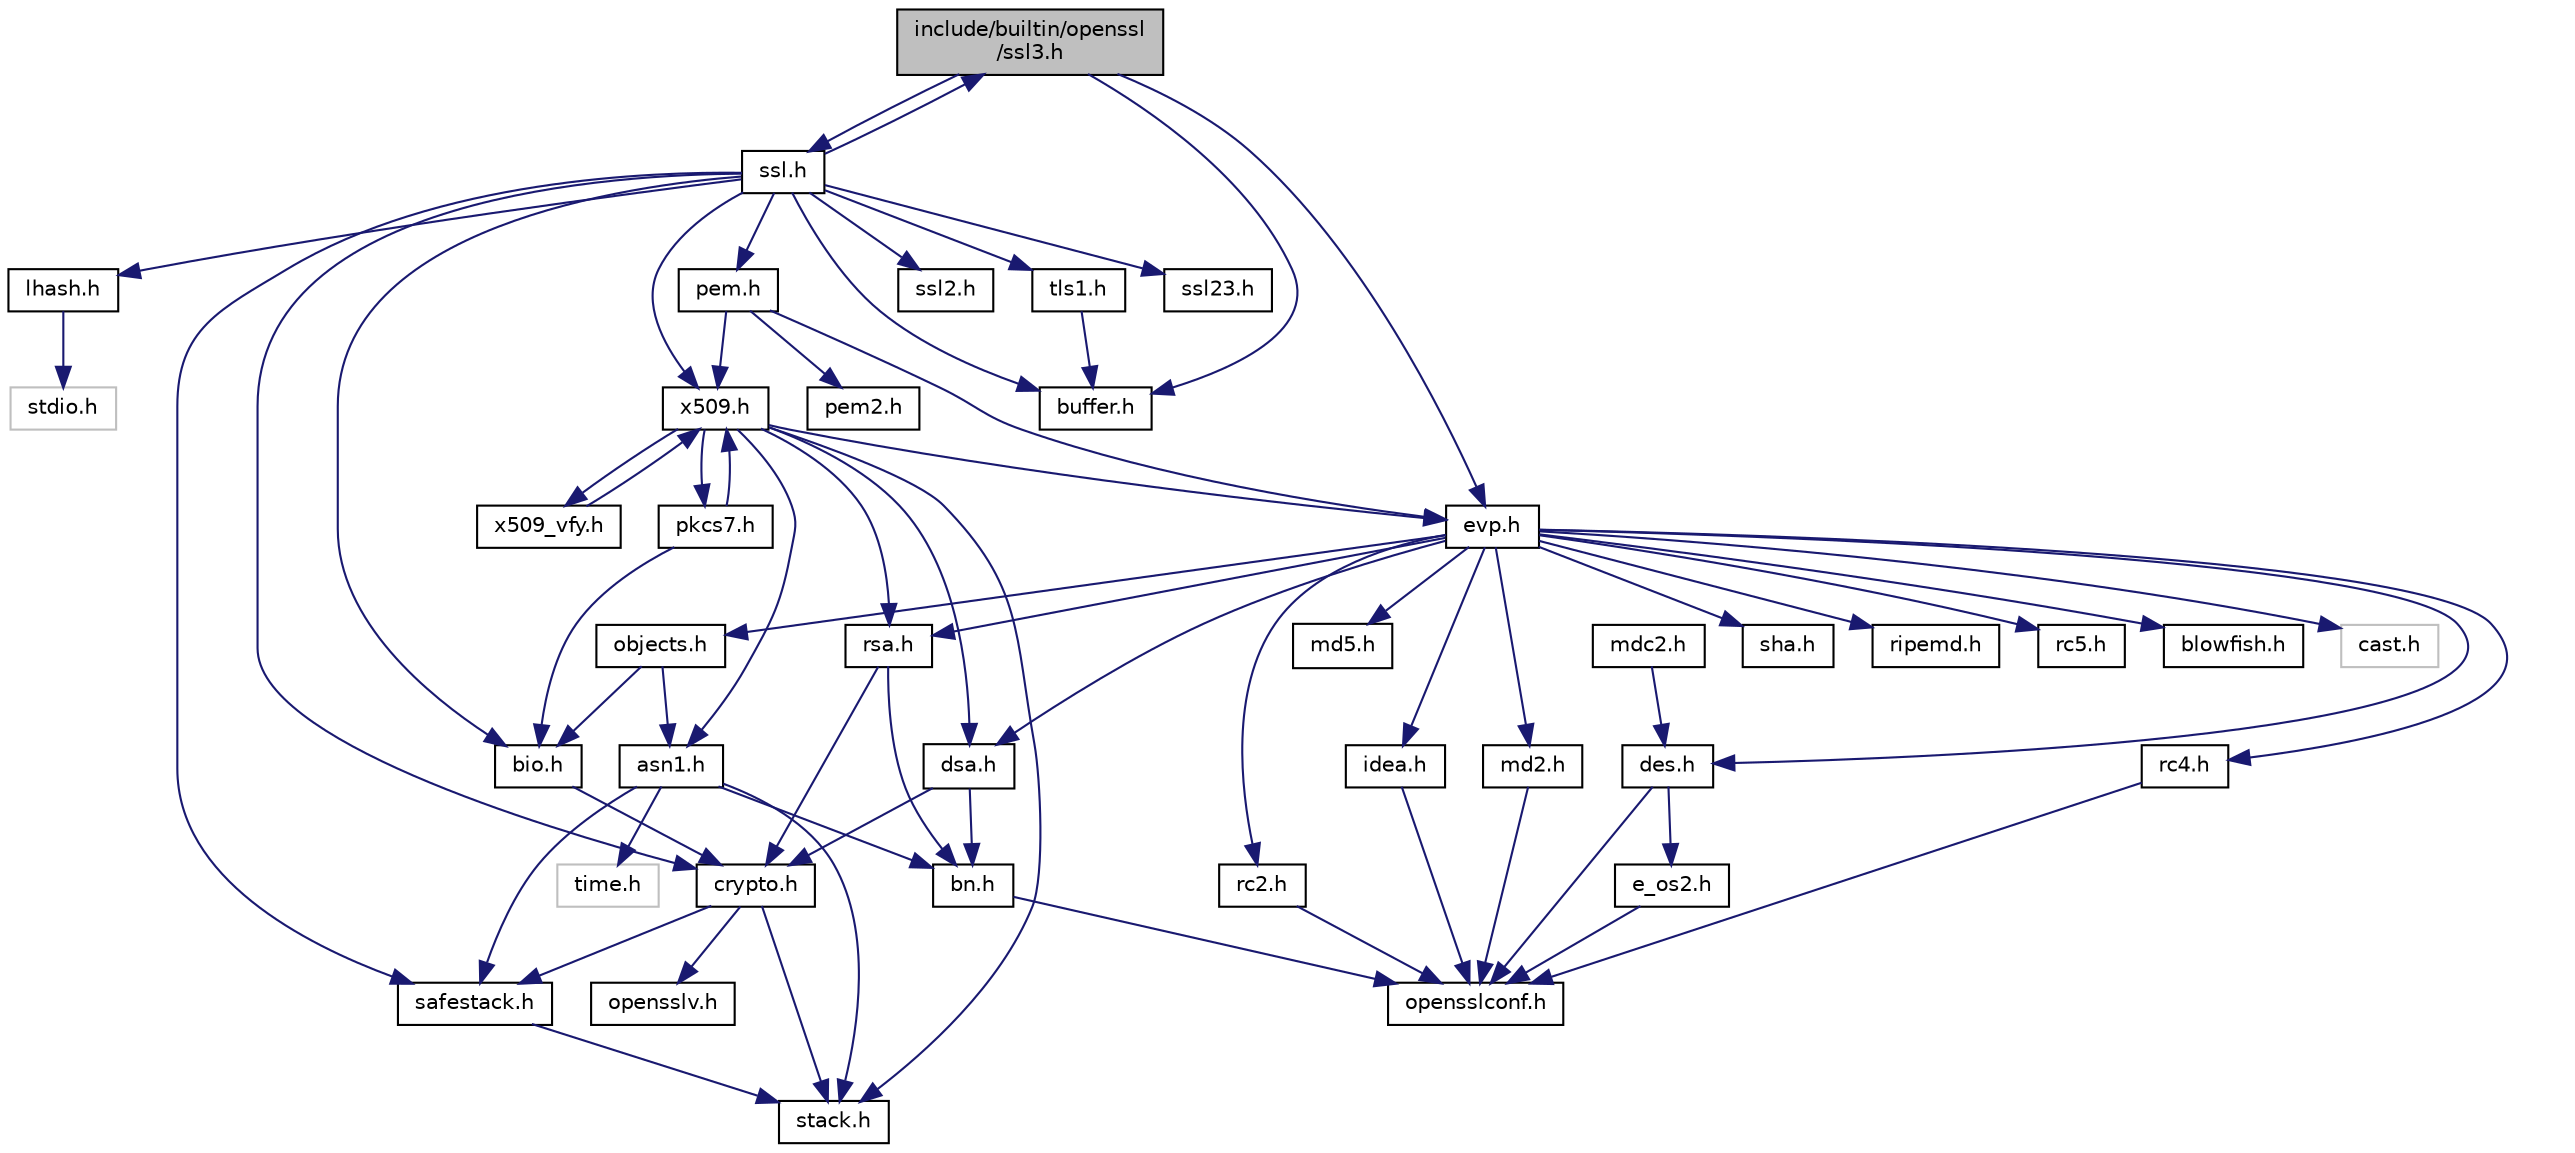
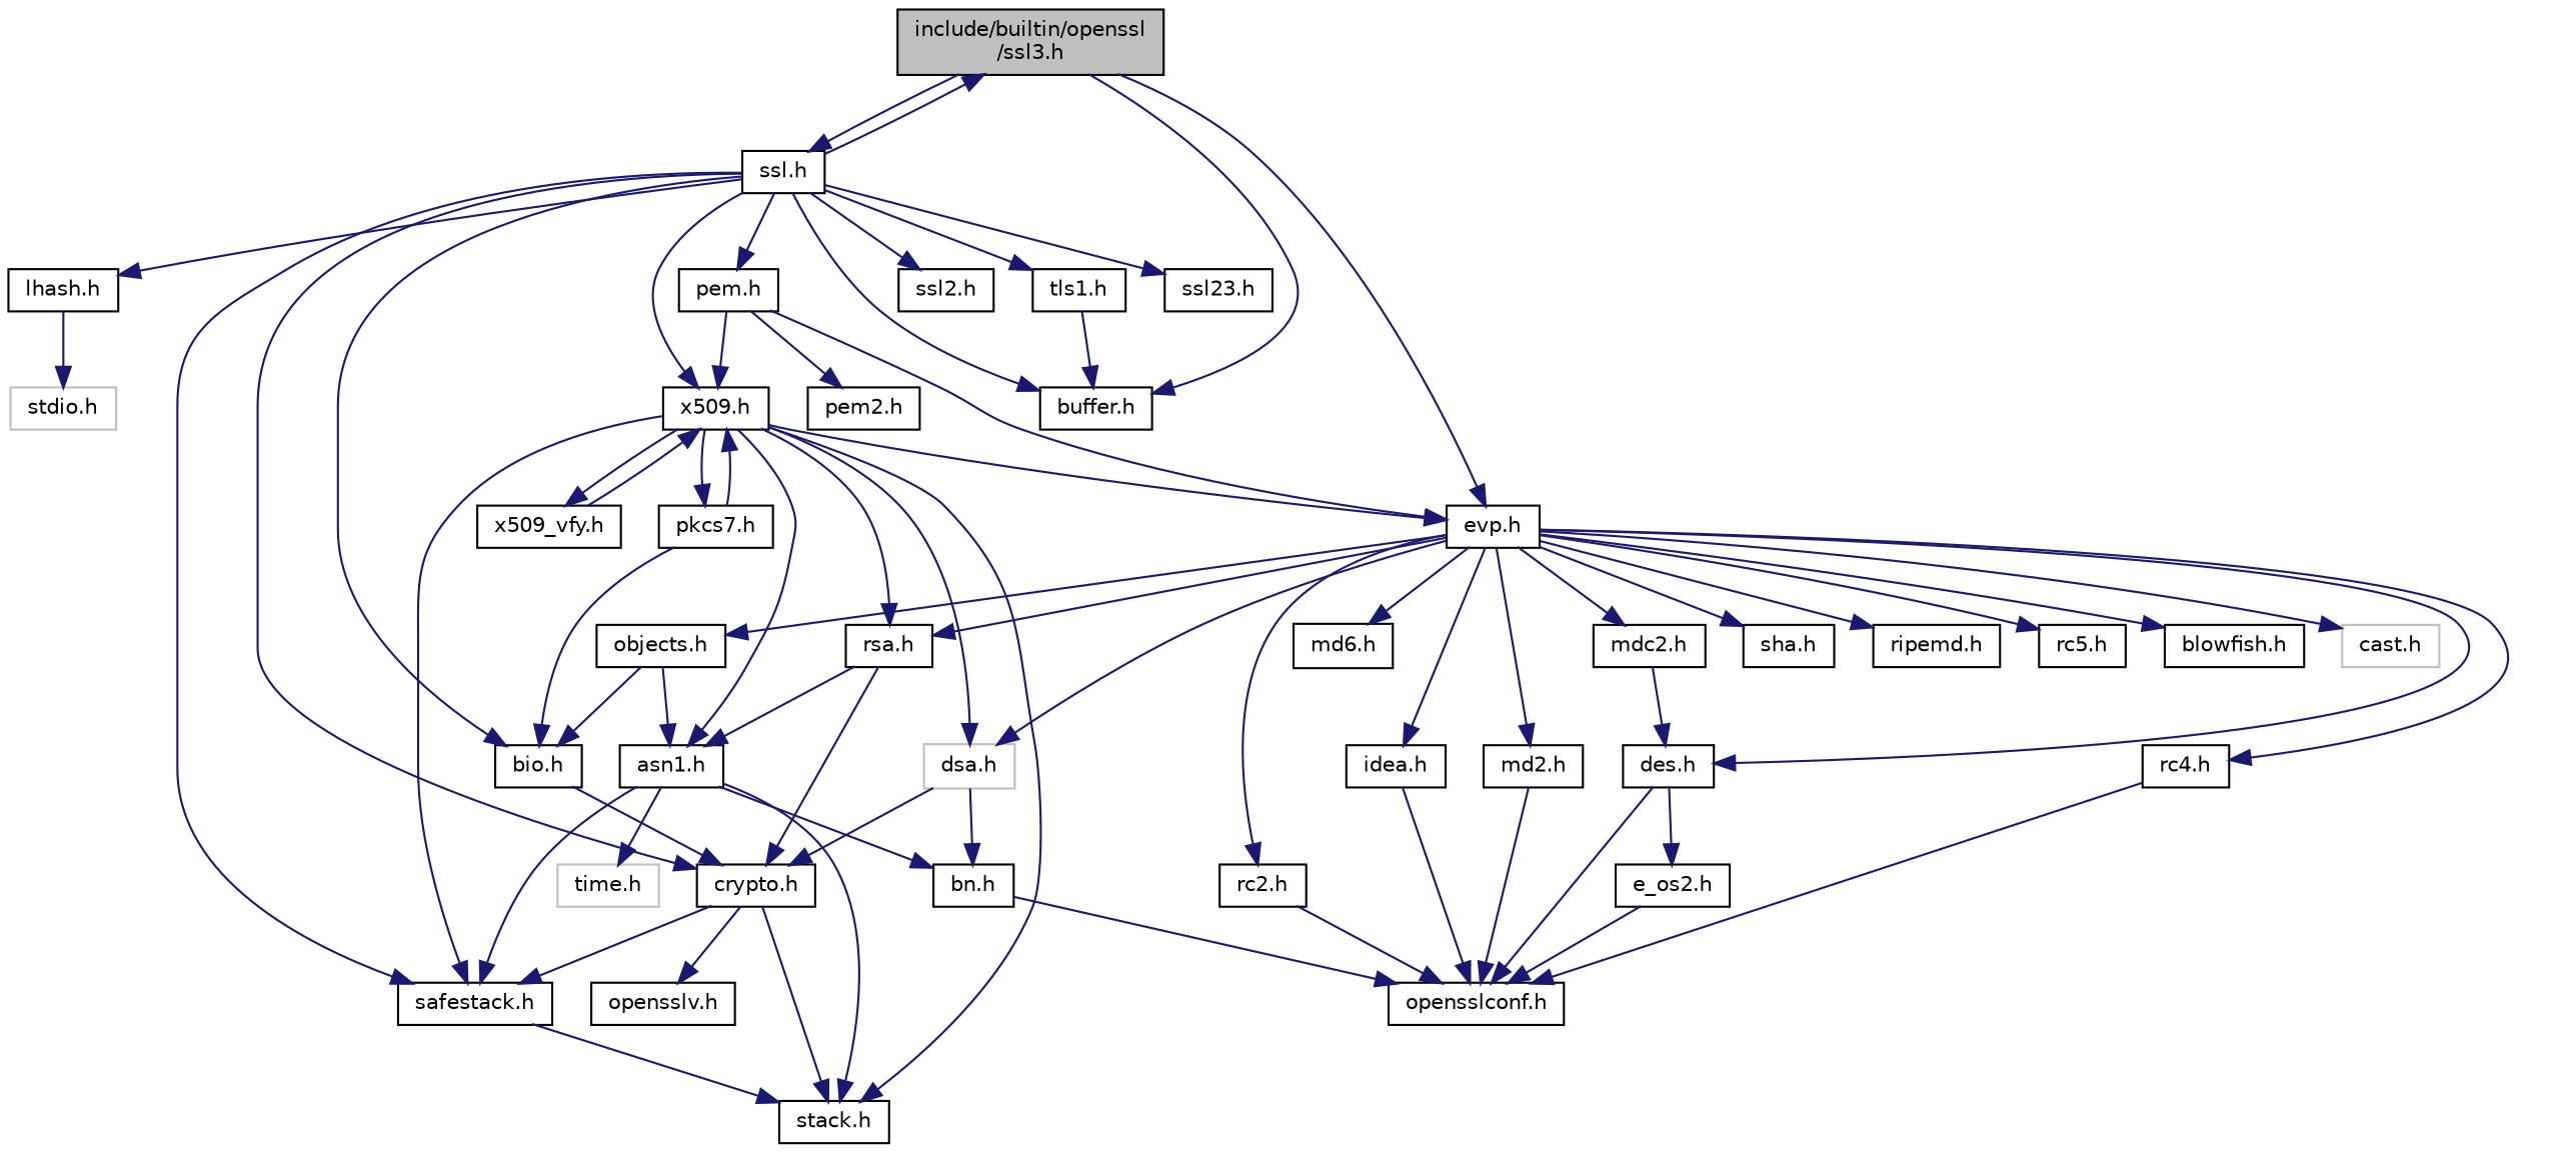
  digraph {
    node [color=black fillcolor=white fontname=Helvetica fontsize=10 shape=record style=filled]
    edge [color=midnightblue fontname=Helvetica fontsize=10 labelfontname=Helvetica labelfontsize=10 style=solid]
    n1 [fillcolor=grey75 fontcolor=black height=0.2 label="include/builtin/openssl\l/ssl3.h" width=0.4]
    n2 [height=0.2 label="buffer.h" width=0.4]
    n3 [height=0.2 label="evp.h" width=0.4]
    n4 [height=0.2 label="ssl.h" width=0.4]
    n5 [height=0.2 label="md2.h" width=0.4]
-   n6 [height=0.2 label="md5.h" width=0.4]
+   n6 [height=0.2 label="md6.h" width=0.4]
    n7 [height=0.2 label="sha.h" width=0.4]
    n8 [height=0.2 label="ripemd.h" width=0.4]
    n9 [height=0.2 label="des.h" width=0.4]
    n10 [height=0.2 label="rc4.h" width=0.4]
    n11 [height=0.2 label="rc2.h" width=0.4]
    n12 [height=0.2 label="rc5.h" width=0.4]
    n13 [height=0.2 label="blowfish.h" width=0.4]
    n14 [color=grey75 height=0.2 label="cast.h" width=0.4]
    n15 [height=0.2 label="idea.h" width=0.4]
    n16 [height=0.2 label="mdc2.h" width=0.4]
    n17 [height=0.2 label="rsa.h" width=0.4]
-   n18 [height=0.2 label="dsa.h" width=0.4]
+   n18 [color=grey75 height=0.2 label="dsa.h" width=0.4]
    n19 [height=0.2 label="objects.h" width=0.4]
    n20 [height=0.2 label="crypto.h" width=0.4]
    n21 [height=0.2 label="safestack.h" width=0.4]
    n22 [height=0.2 label="bio.h" width=0.4]
    n23 [height=0.2 label="lhash.h" width=0.4]
    n24 [height=0.2 label="pem.h" width=0.4]
    n25 [height=0.2 label="x509.h" width=0.4]
    n26 [height=0.2 label="ssl2.h" width=0.4]
    n27 [height=0.2 label="tls1.h" width=0.4]
    n28 [height=0.2 label="ssl23.h" width=0.4]
    n29 [height=0.2 label="opensslconf.h" width=0.4]
    n30 [height=0.2 label="e_os2.h" width=0.4]
    n31 [height=0.2 label="bn.h" width=0.4]
    n32 [height=0.2 label="asn1.h" width=0.4]
    n33 [height=0.2 label="stack.h" width=0.4]
    n34 [height=0.2 label="opensslv.h" width=0.4]
    n35 [color=grey75 height=0.2 label="time.h" width=0.4]
    n36 [color=grey75 height=0.2 label="stdio.h" width=0.4]
    n37 [height=0.2 label="pem2.h" width=0.4]
    n38 [height=0.2 label="x509_vfy.h" width=0.4]
    n39 [height=0.2 label="pkcs7.h" width=0.4]
    n1 -> n2
    n1 -> n3
    n1 -> n4
    n3 -> n5
    n3 -> n6
    n3 -> n7
    n3 -> n8
    n3 -> n9
    n3 -> n10
    n3 -> n11
    n3 -> n12
    n3 -> n13
    n3 -> n14
    n3 -> n15
+   n3 -> n16
    n3 -> n17
    n3 -> n18
    n3 -> n19
    n4 -> n1
    n4 -> n2
    n4 -> n20
    n4 -> n21
    n4 -> n22
    n4 -> n23
    n4 -> n24
    n4 -> n25
    n4 -> n26
    n4 -> n27
    n4 -> n28
    n5 -> n29
    n9 -> n29
    n9 -> n30
    n10 -> n29
    n11 -> n29
    n15 -> n29
    n16 -> n9
    n17 -> n20
-   n17 -> n31
+   n17 -> n32
    n18 -> n20
    n18 -> n31
    n19 -> n22
    n19 -> n32
    n20 -> n21
    n20 -> n33
    n20 -> n34
    n21 -> n33
    n22 -> n20
    n23 -> n36
    n24 -> n3
    n24 -> n25
    n24 -> n37
    n25 -> n3
    n25 -> n17
    n25 -> n18
+   n25 -> n21
    n25 -> n32
    n25 -> n33
    n25 -> n38
    n25 -> n39
    n27 -> n2
    n30 -> n29
    n31 -> n29
    n32 -> n21
    n32 -> n31
    n32 -> n33
    n32 -> n35
    n38 -> n25
    n39 -> n22
    n39 -> n25
  }
